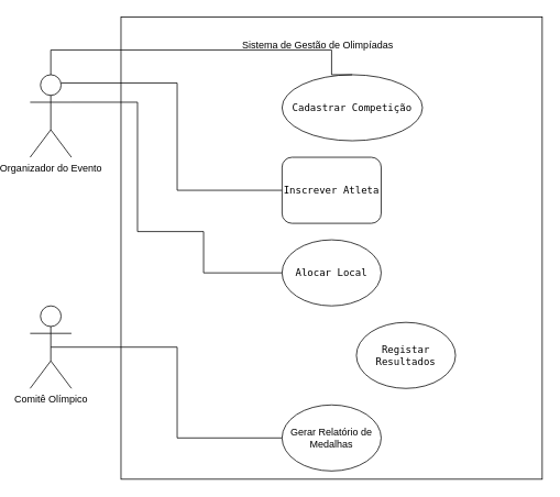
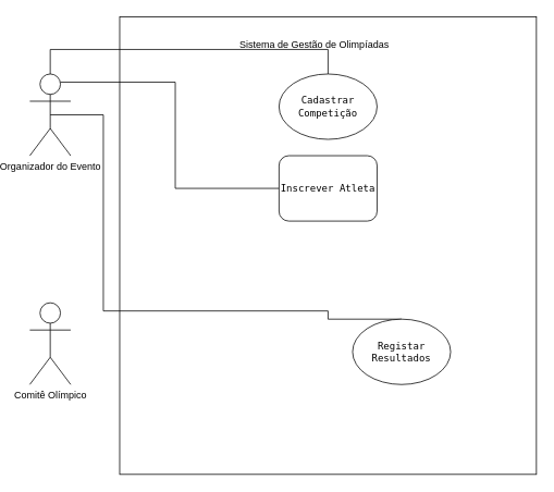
  <mxCell id="0" />
  <mxCell id="1" parent="0" />
  <mxCell id="2" value="" style="rounded=0;whiteSpace=wrap;html=1;" vertex="1" parent="1"><mxGeometry x="130" y="20" width="510" height="560" as="geometry" /></mxCell>
  <mxCell id="3" value="Sistema de Gestão de Olimpíadas" style="text;whiteSpace=wrap;html=1;" vertex="1" parent="1"><mxGeometry x="275" y="40" width="220" height="40" as="geometry" /></mxCell>
  <mxCell id="4" value="Organizador do Evento" style="shape=umlActor;verticalLabelPosition=bottom;verticalAlign=top;html=1;outlineConnect=0;" vertex="1" parent="1"><mxGeometry x="20" y="90" width="50" height="100" as="geometry" /></mxCell>
- <mxCell id="5" style="edgeStyle=orthogonalEdgeStyle;rounded=0;orthogonalLoop=1;jettySize=auto;html=1;exitX=0.5;exitY=0.5;exitDx=0;exitDy=0;exitPerimeter=0;entryX=0.5;entryY=1;entryDx=0;entryDy=0;endArrow=none;endFill=0;" edge="1" parent="1" source="6" target="13"><mxGeometry relative="1" as="geometry"><Array as="points"><mxPoint x="198" y="420" /><mxPoint x="198" y="530" /><mxPoint x="385" y="530" /></Array></mxGeometry></mxCell>
  <mxCell id="6" value="Comitê Olímpico" style="shape=umlActor;verticalLabelPosition=bottom;verticalAlign=top;html=1;outlineConnect=0;" vertex="1" parent="1"><mxGeometry x="20" y="370" width="50" height="100" as="geometry" /></mxCell>
- <mxCell id="7" value="&lt;span style=&quot;font-family: monospace;&quot;&gt;Cadastrar Competição&lt;/span&gt;" style="ellipse;whiteSpace=wrap;html=1;" vertex="1" parent="1"><mxGeometry x="325" y="90" width="170" height="80" as="geometry" /></mxCell>
+ <mxCell id="7" value="&lt;span style=&quot;font-family: monospace;&quot;&gt;Cadastrar Competição&lt;/span&gt;" style="ellipse;whiteSpace=wrap;html=1;" vertex="1" parent="1"><mxGeometry x="325" y="90" width="120" height="80" as="geometry" /></mxCell>
  <mxCell id="8" style="edgeStyle=orthogonalEdgeStyle;rounded=0;orthogonalLoop=1;jettySize=auto;html=1;exitX=0;exitY=0.5;exitDx=0;exitDy=0;endArrow=none;endFill=0;entryX=0.75;entryY=0.1;entryDx=0;entryDy=0;entryPerimeter=0;" edge="1" parent="1" source="9" target="4"><mxGeometry relative="1" as="geometry"><Array as="points"><mxPoint x="198" y="230" /><mxPoint x="198" y="100" /></Array></mxGeometry></mxCell>
  <mxCell id="9" value="&lt;font face=&quot;monospace&quot;&gt;Inscrever Atleta&lt;/font&gt;" style="whiteSpace=wrap;html=1;rounded=1;" vertex="1" parent="1"><mxGeometry x="325" y="190" width="120" height="80" as="geometry" /></mxCell>
- <mxCell id="10" value="&lt;font face=&quot;monospace&quot;&gt;Alocar Local&lt;/font&gt;" style="ellipse;whiteSpace=wrap;html=1;" vertex="1" parent="1"><mxGeometry x="325" y="290" width="120" height="80" as="geometry" /></mxCell>
+ <mxCell id="11" style="edgeStyle=orthogonalEdgeStyle;rounded=0;orthogonalLoop=1;jettySize=auto;html=1;exitX=0.5;exitY=0;exitDx=0;exitDy=0;endArrow=none;endFill=0;entryX=0.5;entryY=0.5;entryDx=0;entryDy=0;entryPerimeter=0;" edge="1" parent="1" source="12" target="4"><mxGeometry relative="1" as="geometry"><Array as="points"><mxPoint x="385" y="380" /><mxPoint x="110" y="380" /><mxPoint x="110" y="140" /></Array></mxGeometry></mxCell>
  <mxCell id="12" value="&lt;font face=&quot;monospace&quot;&gt;Registar Resultados&lt;/font&gt;" style="ellipse;whiteSpace=wrap;html=1;" vertex="1" parent="1"><mxGeometry x="415" y="390" width="120" height="80" as="geometry" /></mxCell>
- <mxCell id="13" value="Gerar Relatório de Medalhas" style="ellipse;whiteSpace=wrap;html=1;" vertex="1" parent="1"><mxGeometry x="325" y="490" width="120" height="80" as="geometry" /></mxCell>
  <mxCell id="14" style="edgeStyle=orthogonalEdgeStyle;rounded=0;orthogonalLoop=1;jettySize=auto;html=1;exitX=0.5;exitY=0;exitDx=0;exitDy=0;entryX=0.5;entryY=0;entryDx=0;entryDy=0;entryPerimeter=0;endArrow=none;endFill=0;" edge="1" parent="1" source="7" target="4"><mxGeometry relative="1" as="geometry"><Array as="points"><mxPoint x="385" y="60" /><mxPoint x="45" y="60" /></Array></mxGeometry></mxCell>
- <mxCell id="15" style="edgeStyle=orthogonalEdgeStyle;rounded=0;orthogonalLoop=1;jettySize=auto;html=1;exitX=0;exitY=0.5;exitDx=0;exitDy=0;endArrow=none;endFill=0;entryX=1;entryY=0.333;entryDx=0;entryDy=0;entryPerimeter=0;" edge="1" parent="1" source="10" target="4"><mxGeometry relative="1" as="geometry"><mxPoint x="60" y="180" as="targetPoint" /><Array as="points"><mxPoint x="230" y="330" /><mxPoint x="230" y="280" /><mxPoint x="150" y="280" /><mxPoint x="150" y="123" /></Array></mxGeometry></mxCell>
